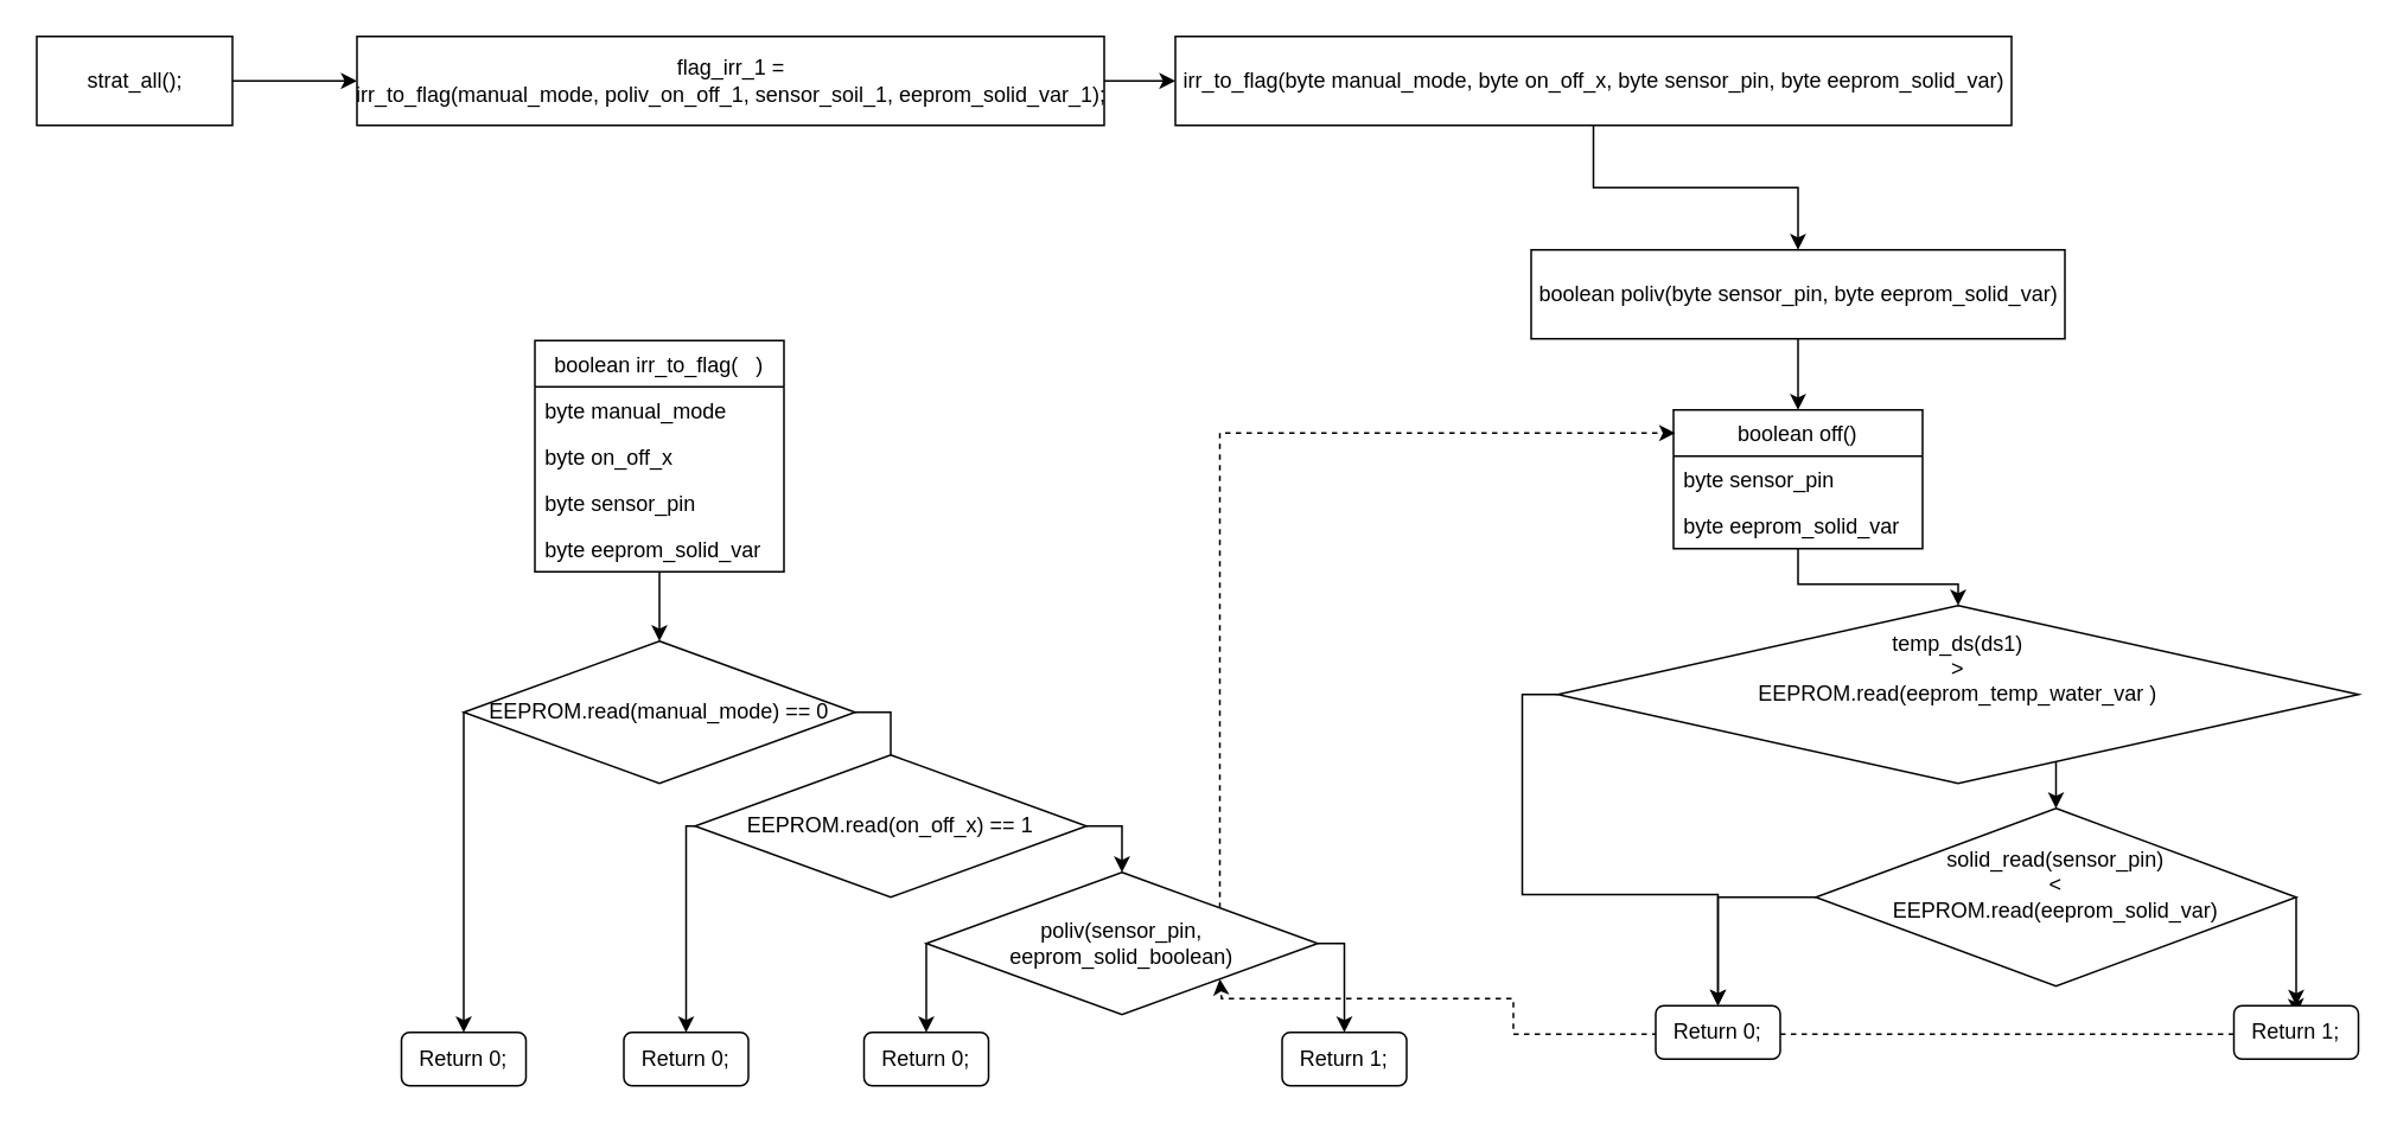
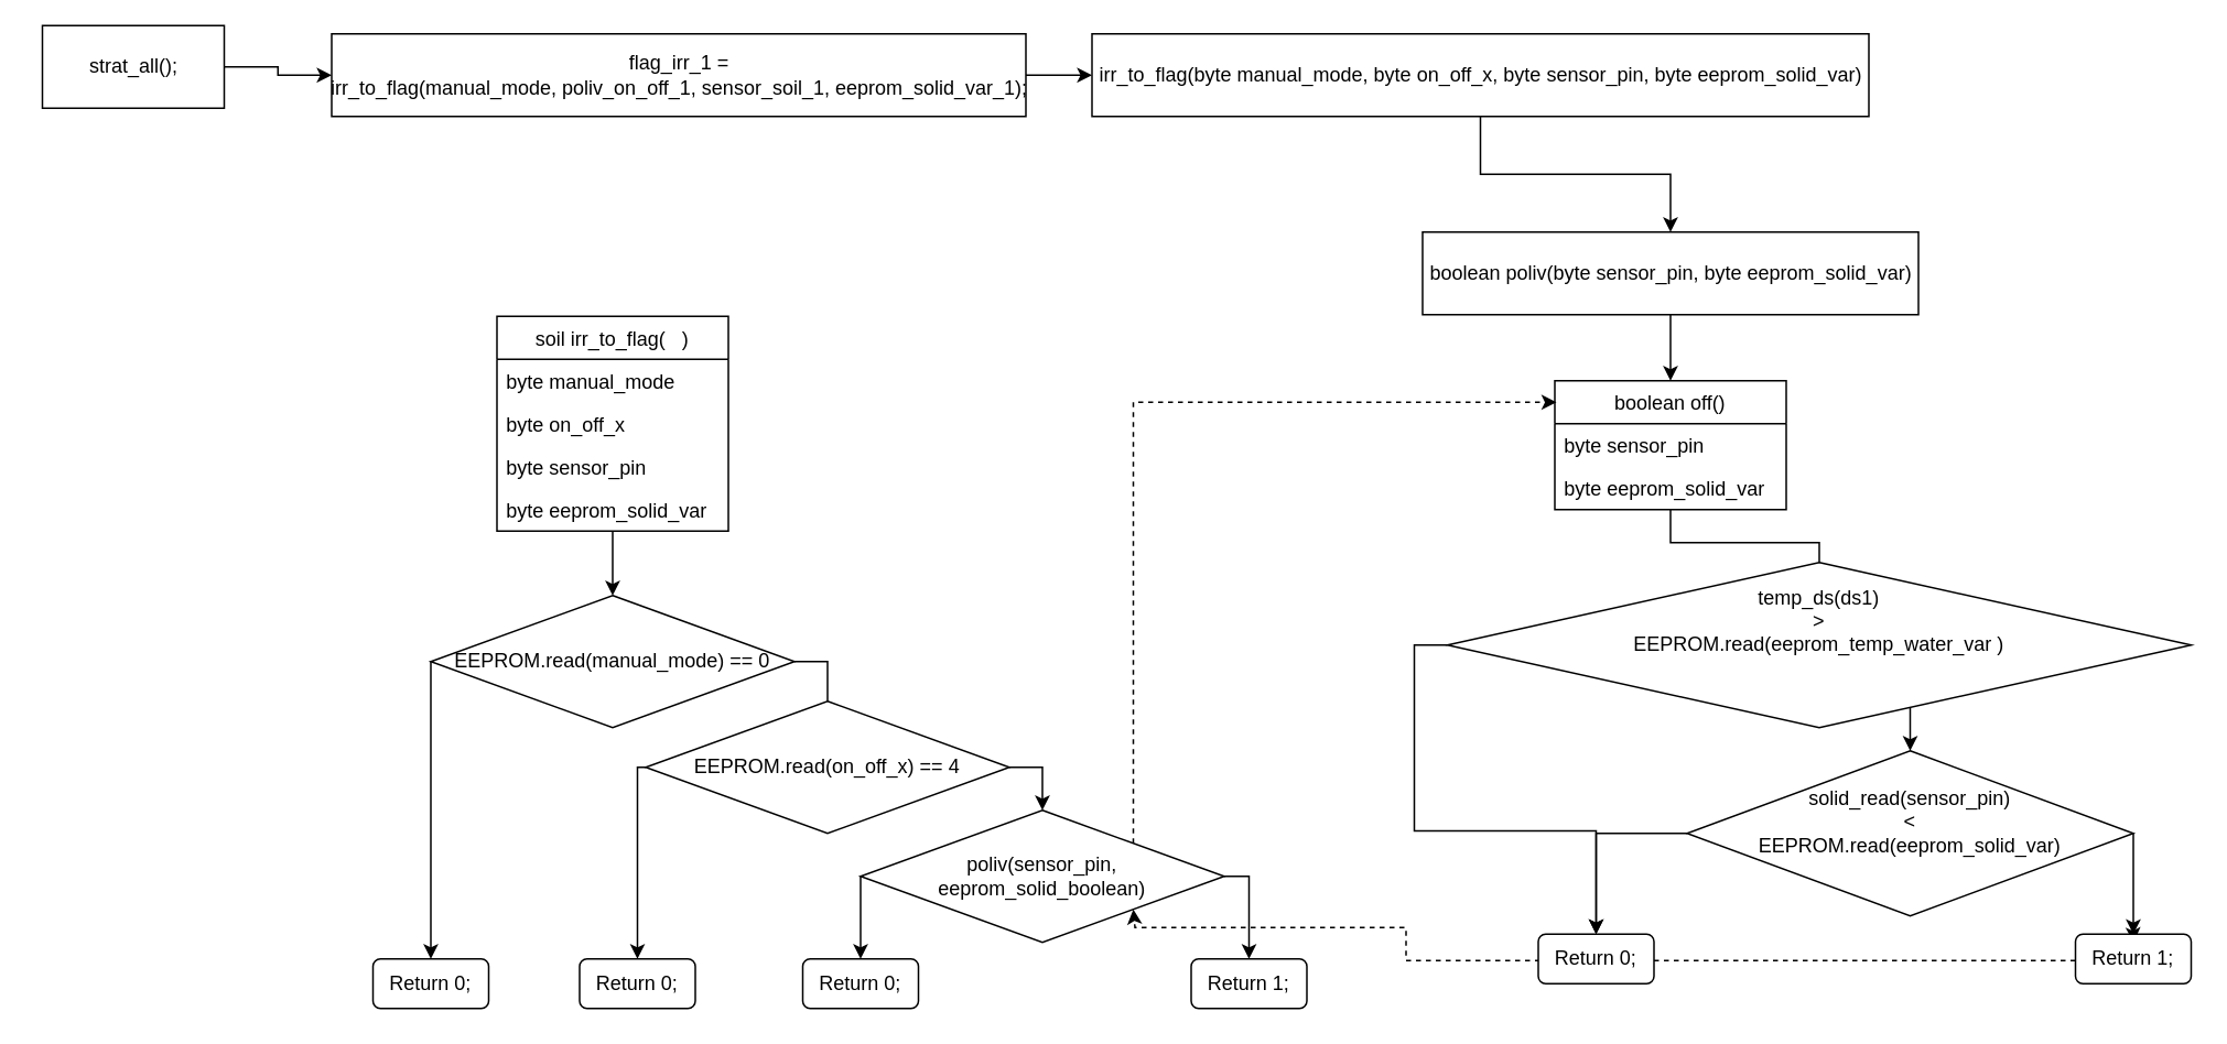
  <mxCell id="0" />
  <mxCell id="1" parent="0" />
  <mxCell id="2" style="edgeStyle=orthogonalEdgeStyle;rounded=0;orthogonalLoop=1;jettySize=auto;html=1;" edge="1" parent="1" source="3" target="5"><mxGeometry relative="1" as="geometry" /></mxCell>
- <mxCell id="3" value="strat_all();" style="html=1;" vertex="1" parent="1"><mxGeometry x="20" y="20" width="110" height="50" as="geometry" /></mxCell>
+ <mxCell id="3" value="strat_all();" style="html=1;" vertex="1" parent="1"><mxGeometry x="25" y="15" width="110" height="50" as="geometry" /></mxCell>
  <mxCell id="4" style="edgeStyle=orthogonalEdgeStyle;rounded=0;orthogonalLoop=1;jettySize=auto;html=1;entryX=0;entryY=0.5;entryDx=0;entryDy=0;" edge="1" parent="1" source="5" target="7"><mxGeometry relative="1" as="geometry" /></mxCell>
  <mxCell id="5" value="&lt;div&gt;flag_irr_1 = &lt;br&gt;&lt;/div&gt;&lt;div&gt;irr_to_flag(manual_mode, poliv_on_off_1, sensor_soil_1, eeprom_solid_var_1);&lt;/div&gt;" style="html=1;" vertex="1" parent="1"><mxGeometry x="200" y="20" width="420" height="50" as="geometry" /></mxCell>
  <mxCell id="6" style="edgeStyle=orthogonalEdgeStyle;rounded=0;orthogonalLoop=1;jettySize=auto;html=1;entryX=0.5;entryY=0;entryDx=0;entryDy=0;" edge="1" parent="1" source="7" target="9"><mxGeometry relative="1" as="geometry" /></mxCell>
  <mxCell id="7" value="irr_to_flag(byte manual_mode, byte on_off_x, byte sensor_pin, byte eeprom_solid_var)" style="html=1;" vertex="1" parent="1"><mxGeometry x="660" y="20" width="470" height="50" as="geometry" /></mxCell>
  <mxCell id="8" style="edgeStyle=orthogonalEdgeStyle;rounded=0;orthogonalLoop=1;jettySize=auto;html=1;" edge="1" parent="1" source="9" target="11"><mxGeometry relative="1" as="geometry" /></mxCell>
  <mxCell id="9" value="boolean poliv(byte sensor_pin, byte eeprom_solid_var)" style="html=1;" vertex="1" parent="1"><mxGeometry x="860" y="140" width="300" height="50" as="geometry" /></mxCell>
- <mxCell id="10" style="edgeStyle=orthogonalEdgeStyle;rounded=0;orthogonalLoop=1;jettySize=auto;html=1;" edge="1" parent="1" source="11" target="16"><mxGeometry relative="1" as="geometry" /></mxCell>
+ <mxCell id="10" style="edgeStyle=orthogonalEdgeStyle;rounded=0;orthogonalLoop=1;jettySize=auto;html=1;endArrow=none;" edge="1" parent="1" source="11" target="16"><mxGeometry relative="1" as="geometry" /></mxCell>
  <mxCell id="11" value="boolean off()" style="swimlane;fontStyle=0;childLayout=stackLayout;horizontal=1;startSize=26;fillColor=none;horizontalStack=0;resizeParent=1;resizeParentMax=0;resizeLast=0;collapsible=1;marginBottom=0;" vertex="1" parent="1"><mxGeometry x="940" y="230" width="140" height="78" as="geometry" /></mxCell>
  <mxCell id="12" value="byte sensor_pin" style="text;strokeColor=none;fillColor=none;align=left;verticalAlign=top;spacingLeft=4;spacingRight=4;overflow=hidden;rotatable=0;points=[[0,0.5],[1,0.5]];portConstraint=eastwest;" vertex="1" parent="11"><mxGeometry y="26" width="140" height="26" as="geometry" /></mxCell>
  <mxCell id="13" value="byte eeprom_solid_var" style="text;strokeColor=none;fillColor=none;align=left;verticalAlign=top;spacingLeft=4;spacingRight=4;overflow=hidden;rotatable=0;points=[[0,0.5],[1,0.5]];portConstraint=eastwest;" vertex="1" parent="11"><mxGeometry y="52" width="140" height="26" as="geometry" /></mxCell>
  <mxCell id="14" style="edgeStyle=orthogonalEdgeStyle;rounded=0;orthogonalLoop=1;jettySize=auto;html=1;entryX=0.5;entryY=0;entryDx=0;entryDy=0;" edge="1" parent="1" source="16" target="19"><mxGeometry relative="1" as="geometry"><Array as="points"><mxPoint x="1155" y="390" /></Array></mxGeometry></mxCell>
  <mxCell id="15" style="edgeStyle=orthogonalEdgeStyle;rounded=0;orthogonalLoop=1;jettySize=auto;html=1;exitX=0;exitY=0.5;exitDx=0;exitDy=0;entryX=0.5;entryY=0;entryDx=0;entryDy=0;" edge="1" parent="1" source="16" target="23"><mxGeometry relative="1" as="geometry" /></mxCell>
  <mxCell id="16" value="&lt;div&gt;temp_ds(ds1) &lt;br&gt;&lt;/div&gt;&lt;div&gt;&amp;gt;&lt;/div&gt;&lt;div&gt;EEPROM.read(eeprom_temp_water_var )&lt;br&gt;&lt;/div&gt;&lt;div&gt;&lt;br&gt;&lt;/div&gt;&lt;div&gt;&lt;br&gt;&lt;/div&gt;" style="rhombus;whiteSpace=wrap;html=1;" vertex="1" parent="1"><mxGeometry x="875" y="340" width="450" height="100" as="geometry" /></mxCell>
  <mxCell id="17" style="edgeStyle=orthogonalEdgeStyle;rounded=0;orthogonalLoop=1;jettySize=auto;html=1;entryX=0.5;entryY=0;entryDx=0;entryDy=0;" edge="1" parent="1" source="19" target="22"><mxGeometry relative="1" as="geometry"><Array as="points"><mxPoint x="1250" y="504" /><mxPoint x="1250" y="504" /></Array></mxGeometry></mxCell>
  <mxCell id="18" style="edgeStyle=orthogonalEdgeStyle;rounded=0;orthogonalLoop=1;jettySize=auto;html=1;exitX=0;exitY=0.5;exitDx=0;exitDy=0;entryX=0.5;entryY=0;entryDx=0;entryDy=0;" edge="1" parent="1" source="19" target="23"><mxGeometry relative="1" as="geometry" /></mxCell>
  <mxCell id="19" value="&lt;div&gt;solid_read(sensor_pin) &lt;br&gt;&lt;/div&gt;&lt;div&gt;&amp;lt; &lt;br&gt;&lt;/div&gt;&lt;div&gt;EEPROM.read(eeprom_solid_var)&lt;/div&gt;&lt;div&gt;&lt;br&gt;&lt;/div&gt;" style="rhombus;whiteSpace=wrap;html=1;" vertex="1" parent="1"><mxGeometry x="1020" y="454" width="270" height="100" as="geometry" /></mxCell>
  <mxCell id="20" style="edgeStyle=orthogonalEdgeStyle;rounded=0;orthogonalLoop=1;jettySize=auto;html=1;entryX=1;entryY=1;entryDx=0;entryDy=0;dashed=1;" edge="1" parent="1" source="22" target="39"><mxGeometry relative="1" as="geometry"><Array as="points"><mxPoint x="850" y="581" /><mxPoint x="850" y="561" /><mxPoint x="686" y="561" /></Array></mxGeometry></mxCell>
  <mxCell id="21" style="edgeStyle=orthogonalEdgeStyle;rounded=0;orthogonalLoop=1;jettySize=auto;html=1;exitX=0.5;exitY=0;exitDx=0;exitDy=0;dashed=1;" edge="1" parent="1" source="22"><mxGeometry relative="1" as="geometry"><mxPoint x="1290.235" y="570" as="targetPoint" /></mxGeometry></mxCell>
  <mxCell id="22" value="Return 1;" style="rounded=1;whiteSpace=wrap;html=1;" vertex="1" parent="1"><mxGeometry x="1255" y="565" width="70" height="30" as="geometry" /></mxCell>
  <mxCell id="23" value="Return 0;" style="rounded=1;whiteSpace=wrap;html=1;" vertex="1" parent="1"><mxGeometry x="930" y="565" width="70" height="30" as="geometry" /></mxCell>
  <mxCell id="24" style="edgeStyle=orthogonalEdgeStyle;rounded=0;orthogonalLoop=1;jettySize=auto;html=1;" edge="1" parent="1" source="25" target="32"><mxGeometry relative="1" as="geometry" /></mxCell>
- <mxCell id="25" value="boolean irr_to_flag(   )" style="swimlane;fontStyle=0;childLayout=stackLayout;horizontal=1;startSize=26;fillColor=none;horizontalStack=0;resizeParent=1;resizeParentMax=0;resizeLast=0;collapsible=1;marginBottom=0;" vertex="1" parent="1"><mxGeometry x="300" y="191" width="140" height="130" as="geometry" /></mxCell>
+ <mxCell id="25" value="soil irr_to_flag(   )" style="swimlane;fontStyle=0;childLayout=stackLayout;horizontal=1;startSize=26;fillColor=none;horizontalStack=0;resizeParent=1;resizeParentMax=0;resizeLast=0;collapsible=1;marginBottom=0;" vertex="1" parent="1"><mxGeometry x="300" y="191" width="140" height="130" as="geometry" /></mxCell>
  <mxCell id="26" value="byte manual_mode" style="text;strokeColor=none;fillColor=none;align=left;verticalAlign=top;spacingLeft=4;spacingRight=4;overflow=hidden;rotatable=0;points=[[0,0.5],[1,0.5]];portConstraint=eastwest;" vertex="1" parent="25"><mxGeometry y="26" width="140" height="26" as="geometry" /></mxCell>
  <mxCell id="27" value="byte on_off_x" style="text;strokeColor=none;fillColor=none;align=left;verticalAlign=top;spacingLeft=4;spacingRight=4;overflow=hidden;rotatable=0;points=[[0,0.5],[1,0.5]];portConstraint=eastwest;" vertex="1" parent="25"><mxGeometry y="52" width="140" height="26" as="geometry" /></mxCell>
  <mxCell id="28" value="byte sensor_pin" style="text;strokeColor=none;fillColor=none;align=left;verticalAlign=top;spacingLeft=4;spacingRight=4;overflow=hidden;rotatable=0;points=[[0,0.5],[1,0.5]];portConstraint=eastwest;" vertex="1" parent="25"><mxGeometry y="78" width="140" height="26" as="geometry" /></mxCell>
  <mxCell id="29" value="byte eeprom_solid_var" style="text;strokeColor=none;fillColor=none;align=left;verticalAlign=top;spacingLeft=4;spacingRight=4;overflow=hidden;rotatable=0;points=[[0,0.5],[1,0.5]];portConstraint=eastwest;" vertex="1" parent="25"><mxGeometry y="104" width="140" height="26" as="geometry" /></mxCell>
  <mxCell id="30" style="edgeStyle=orthogonalEdgeStyle;rounded=0;orthogonalLoop=1;jettySize=auto;html=1;exitX=1;exitY=0.5;exitDx=0;exitDy=0;entryX=0.5;entryY=0;entryDx=0;entryDy=0;endArrow=none;" edge="1" parent="1" source="32" target="35"><mxGeometry relative="1" as="geometry" /></mxCell>
  <mxCell id="31" style="edgeStyle=orthogonalEdgeStyle;rounded=0;orthogonalLoop=1;jettySize=auto;html=1;exitX=0;exitY=0.5;exitDx=0;exitDy=0;entryX=0.5;entryY=0;entryDx=0;entryDy=0;" edge="1" parent="1" source="32" target="43"><mxGeometry relative="1" as="geometry"><Array as="points"><mxPoint x="260" y="450" /><mxPoint x="260" y="450" /></Array></mxGeometry></mxCell>
  <mxCell id="32" value="EEPROM.read(manual_mode) == 0" style="rhombus;whiteSpace=wrap;html=1;" vertex="1" parent="1"><mxGeometry x="260" y="360" width="220" height="80" as="geometry" /></mxCell>
  <mxCell id="33" style="edgeStyle=orthogonalEdgeStyle;rounded=0;orthogonalLoop=1;jettySize=auto;html=1;exitX=1;exitY=0.5;exitDx=0;exitDy=0;entryX=0.5;entryY=0;entryDx=0;entryDy=0;" edge="1" parent="1" source="35" target="39"><mxGeometry relative="1" as="geometry" /></mxCell>
  <mxCell id="34" style="edgeStyle=orthogonalEdgeStyle;rounded=0;orthogonalLoop=1;jettySize=auto;html=1;exitX=0;exitY=0.5;exitDx=0;exitDy=0;entryX=0.5;entryY=0;entryDx=0;entryDy=0;" edge="1" parent="1" source="35" target="42"><mxGeometry relative="1" as="geometry"><Array as="points"><mxPoint x="385" y="464" /></Array></mxGeometry></mxCell>
- <mxCell id="35" value="EEPROM.read(on_off_x) == 1" style="rhombus;whiteSpace=wrap;html=1;" vertex="1" parent="1"><mxGeometry x="390" y="424" width="220" height="80" as="geometry" /></mxCell>
+ <mxCell id="35" value="EEPROM.read(on_off_x) == 4" style="rhombus;whiteSpace=wrap;html=1;" vertex="1" parent="1"><mxGeometry x="390" y="424" width="220" height="80" as="geometry" /></mxCell>
  <mxCell id="36" style="edgeStyle=orthogonalEdgeStyle;rounded=0;orthogonalLoop=1;jettySize=auto;html=1;exitX=1;exitY=0;exitDx=0;exitDy=0;entryX=0.007;entryY=0.167;entryDx=0;entryDy=0;entryPerimeter=0;dashed=1;" edge="1" parent="1" source="39" target="11"><mxGeometry relative="1" as="geometry"><Array as="points"><mxPoint x="685" y="243" /></Array></mxGeometry></mxCell>
  <mxCell id="37" style="edgeStyle=orthogonalEdgeStyle;rounded=0;orthogonalLoop=1;jettySize=auto;html=1;entryX=0.5;entryY=0;entryDx=0;entryDy=0;" edge="1" parent="1" source="39" target="40"><mxGeometry relative="1" as="geometry"><Array as="points"><mxPoint x="755" y="530" /></Array></mxGeometry></mxCell>
  <mxCell id="38" style="edgeStyle=orthogonalEdgeStyle;rounded=0;orthogonalLoop=1;jettySize=auto;html=1;exitX=0;exitY=0.5;exitDx=0;exitDy=0;entryX=0.5;entryY=0;entryDx=0;entryDy=0;" edge="1" parent="1" source="39" target="41"><mxGeometry relative="1" as="geometry"><Array as="points"><mxPoint x="520" y="560" /><mxPoint x="520" y="560" /></Array></mxGeometry></mxCell>
  <mxCell id="39" value="poliv(sensor_pin, eeprom_solid_boolean)" style="rhombus;whiteSpace=wrap;html=1;" vertex="1" parent="1"><mxGeometry x="520" y="490" width="220" height="80" as="geometry" /></mxCell>
  <mxCell id="40" value="Return 1;" style="rounded=1;whiteSpace=wrap;html=1;" vertex="1" parent="1"><mxGeometry x="720" y="580" width="70" height="30" as="geometry" /></mxCell>
  <mxCell id="41" value="Return 0;" style="rounded=1;whiteSpace=wrap;html=1;" vertex="1" parent="1"><mxGeometry x="485" y="580" width="70" height="30" as="geometry" /></mxCell>
  <mxCell id="42" value="Return 0;" style="rounded=1;whiteSpace=wrap;html=1;" vertex="1" parent="1"><mxGeometry x="350" y="580" width="70" height="30" as="geometry" /></mxCell>
  <mxCell id="43" value="Return 0;" style="rounded=1;whiteSpace=wrap;html=1;" vertex="1" parent="1"><mxGeometry x="225" y="580" width="70" height="30" as="geometry" /></mxCell>
